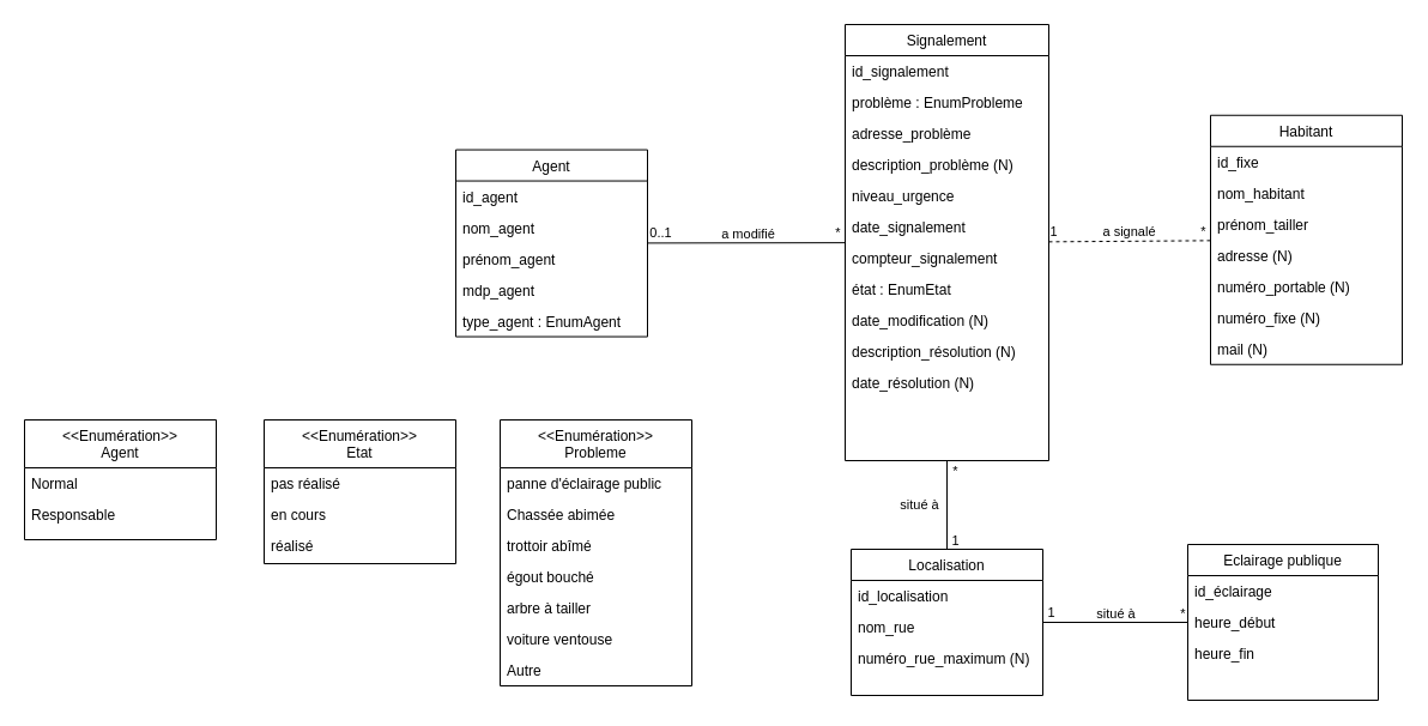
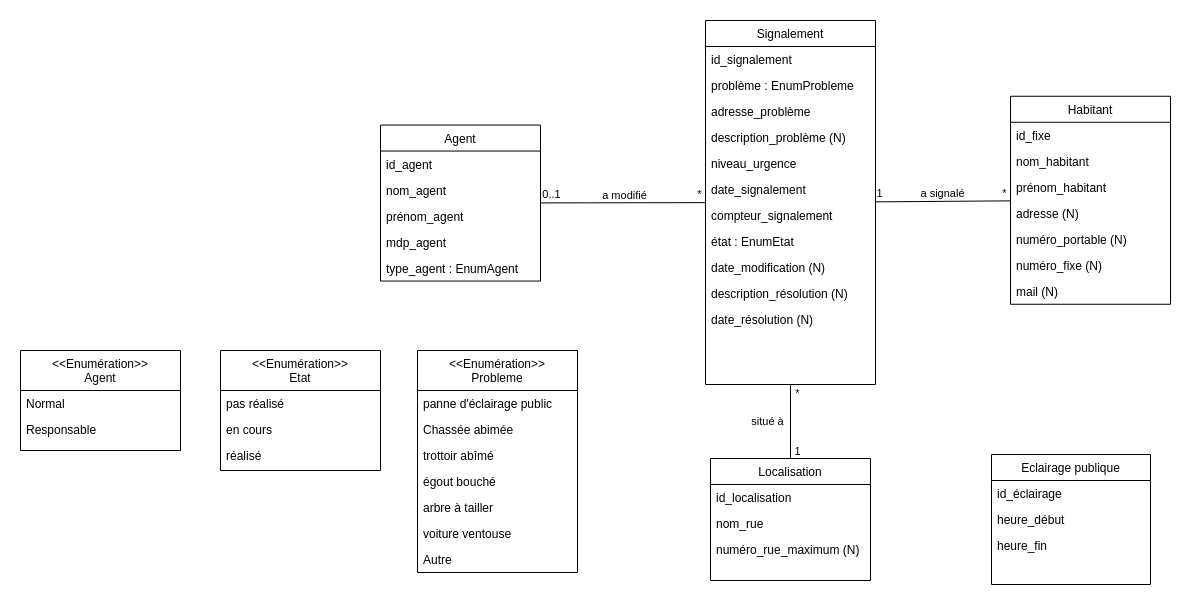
  <mxCell id="0" />
  <mxCell id="1" parent="0" />
  <mxCell id="2" value="Signalement" style="swimlane;fontStyle=0;align=center;verticalAlign=top;childLayout=stackLayout;horizontal=1;startSize=26;horizontalStack=0;resizeParent=1;resizeLast=0;collapsible=1;marginBottom=0;rounded=0;shadow=0;strokeWidth=1;" parent="1" vertex="1"><mxGeometry x="705" y="20" width="170" height="364" as="geometry"><mxRectangle x="550" y="140" width="160" height="26" as="alternateBounds" /></mxGeometry></mxCell>
  <mxCell id="3" value="id_signalement" style="text;align=left;verticalAlign=top;spacingLeft=4;spacingRight=4;overflow=hidden;rotatable=0;points=[[0,0.5],[1,0.5]];portConstraint=eastwest;" parent="2" vertex="1"><mxGeometry y="26" width="170" height="26" as="geometry" /></mxCell>
  <mxCell id="4" value="problème : EnumProbleme" style="text;align=left;verticalAlign=top;spacingLeft=4;spacingRight=4;overflow=hidden;rotatable=0;points=[[0,0.5],[1,0.5]];portConstraint=eastwest;rounded=0;shadow=0;html=0;" parent="2" vertex="1"><mxGeometry y="52" width="170" height="26" as="geometry" /></mxCell>
  <mxCell id="5" value="adresse_problème" style="text;align=left;verticalAlign=top;spacingLeft=4;spacingRight=4;overflow=hidden;rotatable=0;points=[[0,0.5],[1,0.5]];portConstraint=eastwest;rounded=0;shadow=0;html=0;" parent="2" vertex="1"><mxGeometry y="78" width="170" height="26" as="geometry" /></mxCell>
  <mxCell id="6" value="description_problème (N)" style="text;align=left;verticalAlign=top;spacingLeft=4;spacingRight=4;overflow=hidden;rotatable=0;points=[[0,0.5],[1,0.5]];portConstraint=eastwest;rounded=0;shadow=0;html=0;" parent="2" vertex="1"><mxGeometry y="104" width="170" height="26" as="geometry" /></mxCell>
  <mxCell id="7" value="niveau_urgence" style="text;align=left;verticalAlign=top;spacingLeft=4;spacingRight=4;overflow=hidden;rotatable=0;points=[[0,0.5],[1,0.5]];portConstraint=eastwest;" parent="2" vertex="1"><mxGeometry y="130" width="170" height="26" as="geometry" /></mxCell>
  <mxCell id="8" value="date_signalement" style="text;align=left;verticalAlign=top;spacingLeft=4;spacingRight=4;overflow=hidden;rotatable=0;points=[[0,0.5],[1,0.5]];portConstraint=eastwest;" parent="2" vertex="1"><mxGeometry y="156" width="170" height="26" as="geometry" /></mxCell>
  <mxCell id="9" value="compteur_signalement" style="text;align=left;verticalAlign=top;spacingLeft=4;spacingRight=4;overflow=hidden;rotatable=0;points=[[0,0.5],[1,0.5]];portConstraint=eastwest;" parent="2" vertex="1"><mxGeometry y="182" width="170" height="26" as="geometry" /></mxCell>
  <mxCell id="10" value="état : EnumEtat" style="text;align=left;verticalAlign=top;spacingLeft=4;spacingRight=4;overflow=hidden;rotatable=0;points=[[0,0.5],[1,0.5]];portConstraint=eastwest;" parent="2" vertex="1"><mxGeometry y="208" width="170" height="26" as="geometry" /></mxCell>
  <mxCell id="11" value="date_modification (N)" style="text;align=left;verticalAlign=top;spacingLeft=4;spacingRight=4;overflow=hidden;rotatable=0;points=[[0,0.5],[1,0.5]];portConstraint=eastwest;" parent="2" vertex="1"><mxGeometry y="234" width="170" height="26" as="geometry" /></mxCell>
  <mxCell id="12" value="description_résolution (N)" style="text;align=left;verticalAlign=top;spacingLeft=4;spacingRight=4;overflow=hidden;rotatable=0;points=[[0,0.5],[1,0.5]];portConstraint=eastwest;" parent="2" vertex="1"><mxGeometry y="260" width="170" height="26" as="geometry" /></mxCell>
  <mxCell id="13" value="date_résolution (N)" style="text;align=left;verticalAlign=top;spacingLeft=4;spacingRight=4;overflow=hidden;rotatable=0;points=[[0,0.5],[1,0.5]];portConstraint=eastwest;" parent="2" vertex="1"><mxGeometry y="286" width="170" height="26" as="geometry" /></mxCell>
  <mxCell id="14" value="Habitant" style="swimlane;fontStyle=0;align=center;verticalAlign=top;childLayout=stackLayout;horizontal=1;startSize=26;horizontalStack=0;resizeParent=1;resizeLast=0;collapsible=1;marginBottom=0;rounded=0;shadow=0;strokeWidth=1;" parent="1" vertex="1"><mxGeometry x="1010" y="95.75" width="160" height="208" as="geometry"><mxRectangle x="340" y="380" width="170" height="26" as="alternateBounds" /></mxGeometry></mxCell>
  <mxCell id="15" value="id_fixe" style="text;align=left;verticalAlign=top;spacingLeft=4;spacingRight=4;overflow=hidden;rotatable=0;points=[[0,0.5],[1,0.5]];portConstraint=eastwest;" parent="14" vertex="1"><mxGeometry y="26" width="160" height="26" as="geometry" /></mxCell>
  <mxCell id="16" value="nom_habitant" style="text;align=left;verticalAlign=top;spacingLeft=4;spacingRight=4;overflow=hidden;rotatable=0;points=[[0,0.5],[1,0.5]];portConstraint=eastwest;" parent="14" vertex="1"><mxGeometry y="52" width="160" height="26" as="geometry" /></mxCell>
- <mxCell id="17" value="prénom_tailler" style="text;align=left;verticalAlign=top;spacingLeft=4;spacingRight=4;overflow=hidden;rotatable=0;points=[[0,0.5],[1,0.5]];portConstraint=eastwest;" parent="14" vertex="1"><mxGeometry y="78" width="160" height="26" as="geometry" /></mxCell>
+ <mxCell id="17" value="prénom_habitant" style="text;align=left;verticalAlign=top;spacingLeft=4;spacingRight=4;overflow=hidden;rotatable=0;points=[[0,0.5],[1,0.5]];portConstraint=eastwest;" parent="14" vertex="1"><mxGeometry y="78" width="160" height="26" as="geometry" /></mxCell>
  <mxCell id="18" value="adresse (N)" style="text;align=left;verticalAlign=top;spacingLeft=4;spacingRight=4;overflow=hidden;rotatable=0;points=[[0,0.5],[1,0.5]];portConstraint=eastwest;" parent="14" vertex="1"><mxGeometry y="104" width="160" height="26" as="geometry" /></mxCell>
  <mxCell id="19" value="numéro_portable (N)" style="text;align=left;verticalAlign=top;spacingLeft=4;spacingRight=4;overflow=hidden;rotatable=0;points=[[0,0.5],[1,0.5]];portConstraint=eastwest;" parent="14" vertex="1"><mxGeometry y="130" width="160" height="26" as="geometry" /></mxCell>
  <mxCell id="20" value="numéro_fixe (N)" style="text;align=left;verticalAlign=top;spacingLeft=4;spacingRight=4;overflow=hidden;rotatable=0;points=[[0,0.5],[1,0.5]];portConstraint=eastwest;" parent="14" vertex="1"><mxGeometry y="156" width="160" height="26" as="geometry" /></mxCell>
  <mxCell id="21" value="mail (N)" style="text;align=left;verticalAlign=top;spacingLeft=4;spacingRight=4;overflow=hidden;rotatable=0;points=[[0,0.5],[1,0.5]];portConstraint=eastwest;" parent="14" vertex="1"><mxGeometry y="182" width="160" height="26" as="geometry" /></mxCell>
  <mxCell id="22" value="Eclairage publique" style="swimlane;fontStyle=0;align=center;verticalAlign=top;childLayout=stackLayout;horizontal=1;startSize=26;horizontalStack=0;resizeParent=1;resizeLast=0;collapsible=1;marginBottom=0;rounded=0;shadow=0;strokeWidth=1;" parent="1" vertex="1"><mxGeometry x="991" y="454" width="159" height="130" as="geometry"><mxRectangle x="550" y="140" width="160" height="26" as="alternateBounds" /></mxGeometry></mxCell>
  <mxCell id="23" value="id_éclairage" style="text;align=left;verticalAlign=top;spacingLeft=4;spacingRight=4;overflow=hidden;rotatable=0;points=[[0,0.5],[1,0.5]];portConstraint=eastwest;" parent="22" vertex="1"><mxGeometry y="26" width="159" height="26" as="geometry" /></mxCell>
  <mxCell id="24" value="heure_début" style="text;align=left;verticalAlign=top;spacingLeft=4;spacingRight=4;overflow=hidden;rotatable=0;points=[[0,0.5],[1,0.5]];portConstraint=eastwest;rounded=0;shadow=0;html=0;" parent="22" vertex="1"><mxGeometry y="52" width="159" height="26" as="geometry" /></mxCell>
  <mxCell id="25" value="heure_fin" style="text;align=left;verticalAlign=top;spacingLeft=4;spacingRight=4;overflow=hidden;rotatable=0;points=[[0,0.5],[1,0.5]];portConstraint=eastwest;rounded=0;shadow=0;html=0;" parent="22" vertex="1"><mxGeometry y="78" width="159" height="26" as="geometry" /></mxCell>
- <mxCell id="26" value="" style="endArrow=none;html=1;rounded=0;dashed=1;" parent="1" source="2" target="14" edge="1"><mxGeometry width="50" height="50" relative="1" as="geometry"><mxPoint x="530" y="222" as="sourcePoint" /><mxPoint x="580" y="172" as="targetPoint" /></mxGeometry></mxCell>
+ <mxCell id="26" value="" style="endArrow=none;html=1;rounded=0;" parent="1" source="2" target="14" edge="1"><mxGeometry width="50" height="50" relative="1" as="geometry"><mxPoint x="530" y="222" as="sourcePoint" /><mxPoint x="580" y="172" as="targetPoint" /></mxGeometry></mxCell>
  <mxCell id="27" value="1" style="edgeLabel;html=1;align=center;verticalAlign=middle;resizable=0;points=[];" parent="26" vertex="1" connectable="0"><mxGeometry x="0.761" y="1" relative="1" as="geometry"><mxPoint x="-115" y="-7" as="offset" /></mxGeometry></mxCell>
  <mxCell id="28" value="*" style="edgeLabel;html=1;align=center;verticalAlign=middle;resizable=0;points=[];" parent="26" vertex="1" connectable="0"><mxGeometry x="0.863" relative="1" as="geometry"><mxPoint x="3" y="-8" as="offset" /></mxGeometry></mxCell>
  <mxCell id="29" value="a signalé" style="edgeLabel;html=1;align=center;verticalAlign=middle;resizable=0;points=[];" parent="26" vertex="1" connectable="0"><mxGeometry x="0.118" relative="1" as="geometry"><mxPoint x="-8" y="-8" as="offset" /></mxGeometry></mxCell>
  <mxCell id="30" value="" style="endArrow=none;html=1;rounded=0;" parent="1" source="34" target="2" edge="1"><mxGeometry width="50" height="50" relative="1" as="geometry"><mxPoint x="560" y="199.75" as="sourcePoint" /><mxPoint x="620" y="332" as="targetPoint" /></mxGeometry></mxCell>
  <mxCell id="31" value="0..1" style="edgeLabel;html=1;align=center;verticalAlign=middle;resizable=0;points=[];" parent="30" vertex="1" connectable="0"><mxGeometry x="0.761" y="1" relative="1" as="geometry"><mxPoint x="-134" y="-8" as="offset" /></mxGeometry></mxCell>
  <mxCell id="32" value="*" style="edgeLabel;html=1;align=center;verticalAlign=middle;resizable=0;points=[];" parent="30" vertex="1" connectable="0"><mxGeometry x="0.863" relative="1" as="geometry"><mxPoint x="5" y="-9" as="offset" /></mxGeometry></mxCell>
  <mxCell id="33" value="a modifié" style="edgeLabel;html=1;align=center;verticalAlign=middle;resizable=0;points=[];" parent="30" vertex="1" connectable="0"><mxGeometry x="0.118" relative="1" as="geometry"><mxPoint x="-8" y="-8" as="offset" /></mxGeometry></mxCell>
  <mxCell id="34" value="Agent" style="swimlane;fontStyle=0;align=center;verticalAlign=top;childLayout=stackLayout;horizontal=1;startSize=26;horizontalStack=0;resizeParent=1;resizeLast=0;collapsible=1;marginBottom=0;rounded=0;shadow=0;strokeWidth=1;" parent="1" vertex="1"><mxGeometry x="380" y="124.56" width="160" height="156" as="geometry"><mxRectangle x="550" y="140" width="160" height="26" as="alternateBounds" /></mxGeometry></mxCell>
  <mxCell id="35" value="id_agent" style="text;align=left;verticalAlign=top;spacingLeft=4;spacingRight=4;overflow=hidden;rotatable=0;points=[[0,0.5],[1,0.5]];portConstraint=eastwest;" parent="34" vertex="1"><mxGeometry y="26" width="160" height="26" as="geometry" /></mxCell>
  <mxCell id="36" value="nom_agent" style="text;align=left;verticalAlign=top;spacingLeft=4;spacingRight=4;overflow=hidden;rotatable=0;points=[[0,0.5],[1,0.5]];portConstraint=eastwest;" parent="34" vertex="1"><mxGeometry y="52" width="160" height="26" as="geometry" /></mxCell>
  <mxCell id="37" value="prénom_agent" style="text;align=left;verticalAlign=top;spacingLeft=4;spacingRight=4;overflow=hidden;rotatable=0;points=[[0,0.5],[1,0.5]];portConstraint=eastwest;" parent="34" vertex="1"><mxGeometry y="78" width="160" height="26" as="geometry" /></mxCell>
  <mxCell id="38" value="mdp_agent" style="text;align=left;verticalAlign=top;spacingLeft=4;spacingRight=4;overflow=hidden;rotatable=0;points=[[0,0.5],[1,0.5]];portConstraint=eastwest;" parent="34" vertex="1"><mxGeometry y="104" width="160" height="26" as="geometry" /></mxCell>
  <mxCell id="39" value="type_agent : EnumAgent" style="text;align=left;verticalAlign=top;spacingLeft=4;spacingRight=4;overflow=hidden;rotatable=0;points=[[0,0.5],[1,0.5]];portConstraint=eastwest;" parent="34" vertex="1"><mxGeometry y="130" width="160" height="26" as="geometry" /></mxCell>
  <mxCell id="40" value="Localisation" style="swimlane;fontStyle=0;align=center;verticalAlign=top;childLayout=stackLayout;horizontal=1;startSize=26;horizontalStack=0;resizeParent=1;resizeLast=0;collapsible=1;marginBottom=0;rounded=0;shadow=0;strokeWidth=1;" parent="1" vertex="1"><mxGeometry x="710" y="458" width="160" height="122" as="geometry"><mxRectangle x="550" y="140" width="160" height="26" as="alternateBounds" /></mxGeometry></mxCell>
  <mxCell id="41" value="id_localisation" style="text;align=left;verticalAlign=top;spacingLeft=4;spacingRight=4;overflow=hidden;rotatable=0;points=[[0,0.5],[1,0.5]];portConstraint=eastwest;" parent="40" vertex="1"><mxGeometry y="26" width="160" height="26" as="geometry" /></mxCell>
  <mxCell id="42" value="nom_rue" style="text;align=left;verticalAlign=top;spacingLeft=4;spacingRight=4;overflow=hidden;rotatable=0;points=[[0,0.5],[1,0.5]];portConstraint=eastwest;" parent="40" vertex="1"><mxGeometry y="52" width="160" height="26" as="geometry" /></mxCell>
  <mxCell id="43" value="numéro_rue_maximum (N)" style="text;align=left;verticalAlign=top;spacingLeft=4;spacingRight=4;overflow=hidden;rotatable=0;points=[[0,0.5],[1,0.5]];portConstraint=eastwest;" parent="40" vertex="1"><mxGeometry y="78" width="160" height="26" as="geometry" /></mxCell>
- <mxCell id="44" value="" style="endArrow=none;html=1;rounded=0;" parent="1" source="40" target="22" edge="1"><mxGeometry width="50" height="50" relative="1" as="geometry"><mxPoint x="880" y="266.267" as="sourcePoint" /><mxPoint x="1020" y="266.733" as="targetPoint" /></mxGeometry></mxCell>
- <mxCell id="45" value="1" style="edgeLabel;html=1;align=center;verticalAlign=middle;resizable=0;points=[];" parent="44" vertex="1" connectable="0"><mxGeometry x="0.761" y="1" relative="1" as="geometry"><mxPoint x="-101" y="-8" as="offset" /></mxGeometry></mxCell>
- <mxCell id="46" value="*" style="edgeLabel;html=1;align=center;verticalAlign=middle;resizable=0;points=[];" parent="44" vertex="1" connectable="0"><mxGeometry x="0.863" relative="1" as="geometry"><mxPoint x="3" y="-8" as="offset" /></mxGeometry></mxCell>
- <mxCell id="47" value="situé à" style="edgeLabel;html=1;align=center;verticalAlign=middle;resizable=0;points=[];" parent="44" vertex="1" connectable="0"><mxGeometry x="0.118" relative="1" as="geometry"><mxPoint x="-8" y="-8" as="offset" /></mxGeometry></mxCell>
  <mxCell id="48" value="" style="endArrow=none;html=1;rounded=0;" parent="1" source="40" target="2" edge="1"><mxGeometry width="50" height="50" relative="1" as="geometry"><mxPoint x="880" y="526" as="sourcePoint" /><mxPoint x="1000" y="526" as="targetPoint" /></mxGeometry></mxCell>
  <mxCell id="49" value="1" style="edgeLabel;html=1;align=center;verticalAlign=middle;resizable=0;points=[];" parent="48" vertex="1" connectable="0"><mxGeometry x="0.761" y="1" relative="1" as="geometry"><mxPoint x="7" y="57" as="offset" /></mxGeometry></mxCell>
  <mxCell id="50" value="*" style="edgeLabel;html=1;align=center;verticalAlign=middle;resizable=0;points=[];" parent="48" vertex="1" connectable="0"><mxGeometry x="0.863" relative="1" as="geometry"><mxPoint x="6" y="3" as="offset" /></mxGeometry></mxCell>
  <mxCell id="51" value="situé à" style="edgeLabel;html=1;align=center;verticalAlign=middle;resizable=0;points=[];" parent="48" vertex="1" connectable="0"><mxGeometry x="0.118" relative="1" as="geometry"><mxPoint x="-24" y="3" as="offset" /></mxGeometry></mxCell>
  <mxCell id="52" value="&lt;&lt;Enumération&gt;&gt;&#10;Etat" style="swimlane;fontStyle=0;align=center;verticalAlign=top;childLayout=stackLayout;horizontal=1;startSize=40;horizontalStack=0;resizeParent=1;resizeLast=0;collapsible=1;marginBottom=0;rounded=0;shadow=0;strokeWidth=1;" parent="1" vertex="1"><mxGeometry x="220" y="350" width="160" height="120" as="geometry"><mxRectangle x="550" y="140" width="160" height="26" as="alternateBounds" /></mxGeometry></mxCell>
  <mxCell id="53" value="pas réalisé" style="text;align=left;verticalAlign=top;spacingLeft=4;spacingRight=4;overflow=hidden;rotatable=0;points=[[0,0.5],[1,0.5]];portConstraint=eastwest;" parent="52" vertex="1"><mxGeometry y="40" width="160" height="26" as="geometry" /></mxCell>
  <mxCell id="54" value="en cours" style="text;align=left;verticalAlign=top;spacingLeft=4;spacingRight=4;overflow=hidden;rotatable=0;points=[[0,0.5],[1,0.5]];portConstraint=eastwest;" parent="52" vertex="1"><mxGeometry y="66" width="160" height="26" as="geometry" /></mxCell>
  <mxCell id="55" value="réalisé" style="text;align=left;verticalAlign=top;spacingLeft=4;spacingRight=4;overflow=hidden;rotatable=0;points=[[0,0.5],[1,0.5]];portConstraint=eastwest;" parent="52" vertex="1"><mxGeometry y="92" width="160" height="26" as="geometry" /></mxCell>
  <mxCell id="56" value="&lt;&lt;Enumération&gt;&gt;&#10;Agent" style="swimlane;fontStyle=0;align=center;verticalAlign=top;childLayout=stackLayout;horizontal=1;startSize=40;horizontalStack=0;resizeParent=1;resizeLast=0;collapsible=1;marginBottom=0;rounded=0;shadow=0;strokeWidth=1;" parent="1" vertex="1"><mxGeometry x="20" y="350" width="160" height="100" as="geometry"><mxRectangle x="550" y="140" width="160" height="26" as="alternateBounds" /></mxGeometry></mxCell>
  <mxCell id="57" value="Normal" style="text;align=left;verticalAlign=top;spacingLeft=4;spacingRight=4;overflow=hidden;rotatable=0;points=[[0,0.5],[1,0.5]];portConstraint=eastwest;" parent="56" vertex="1"><mxGeometry y="40" width="160" height="26" as="geometry" /></mxCell>
  <mxCell id="58" value="Responsable" style="text;align=left;verticalAlign=top;spacingLeft=4;spacingRight=4;overflow=hidden;rotatable=0;points=[[0,0.5],[1,0.5]];portConstraint=eastwest;" parent="56" vertex="1"><mxGeometry y="66" width="160" height="26" as="geometry" /></mxCell>
  <mxCell id="59" value="&lt;&lt;Enumération&gt;&gt;&#10;Probleme" style="swimlane;fontStyle=0;align=center;verticalAlign=top;childLayout=stackLayout;horizontal=1;startSize=40;horizontalStack=0;resizeParent=1;resizeLast=0;collapsible=1;marginBottom=0;rounded=0;shadow=0;strokeWidth=1;" parent="1" vertex="1"><mxGeometry x="417" y="350" width="160" height="222" as="geometry"><mxRectangle x="550" y="140" width="160" height="26" as="alternateBounds" /></mxGeometry></mxCell>
  <mxCell id="60" value="panne d'éclairage public" style="text;align=left;verticalAlign=top;spacingLeft=4;spacingRight=4;overflow=hidden;rotatable=0;points=[[0,0.5],[1,0.5]];portConstraint=eastwest;" parent="59" vertex="1"><mxGeometry y="40" width="160" height="26" as="geometry" /></mxCell>
  <mxCell id="61" value="Chassée abimée" style="text;align=left;verticalAlign=top;spacingLeft=4;spacingRight=4;overflow=hidden;rotatable=0;points=[[0,0.5],[1,0.5]];portConstraint=eastwest;" parent="59" vertex="1"><mxGeometry y="66" width="160" height="26" as="geometry" /></mxCell>
  <mxCell id="62" value="trottoir abîmé" style="text;align=left;verticalAlign=top;spacingLeft=4;spacingRight=4;overflow=hidden;rotatable=0;points=[[0,0.5],[1,0.5]];portConstraint=eastwest;" parent="59" vertex="1"><mxGeometry y="92" width="160" height="26" as="geometry" /></mxCell>
  <mxCell id="63" value="égout bouché" style="text;align=left;verticalAlign=top;spacingLeft=4;spacingRight=4;overflow=hidden;rotatable=0;points=[[0,0.5],[1,0.5]];portConstraint=eastwest;" parent="59" vertex="1"><mxGeometry y="118" width="160" height="26" as="geometry" /></mxCell>
  <mxCell id="64" value="arbre à tailler" style="text;align=left;verticalAlign=top;spacingLeft=4;spacingRight=4;overflow=hidden;rotatable=0;points=[[0,0.5],[1,0.5]];portConstraint=eastwest;" parent="59" vertex="1"><mxGeometry y="144" width="160" height="26" as="geometry" /></mxCell>
  <mxCell id="65" value="voiture ventouse" style="text;align=left;verticalAlign=top;spacingLeft=4;spacingRight=4;overflow=hidden;rotatable=0;points=[[0,0.5],[1,0.5]];portConstraint=eastwest;" parent="59" vertex="1"><mxGeometry y="170" width="160" height="26" as="geometry" /></mxCell>
  <mxCell id="66" value="Autre" style="text;align=left;verticalAlign=top;spacingLeft=4;spacingRight=4;overflow=hidden;rotatable=0;points=[[0,0.5],[1,0.5]];portConstraint=eastwest;" parent="59" vertex="1"><mxGeometry y="196" width="160" height="26" as="geometry" /></mxCell>
